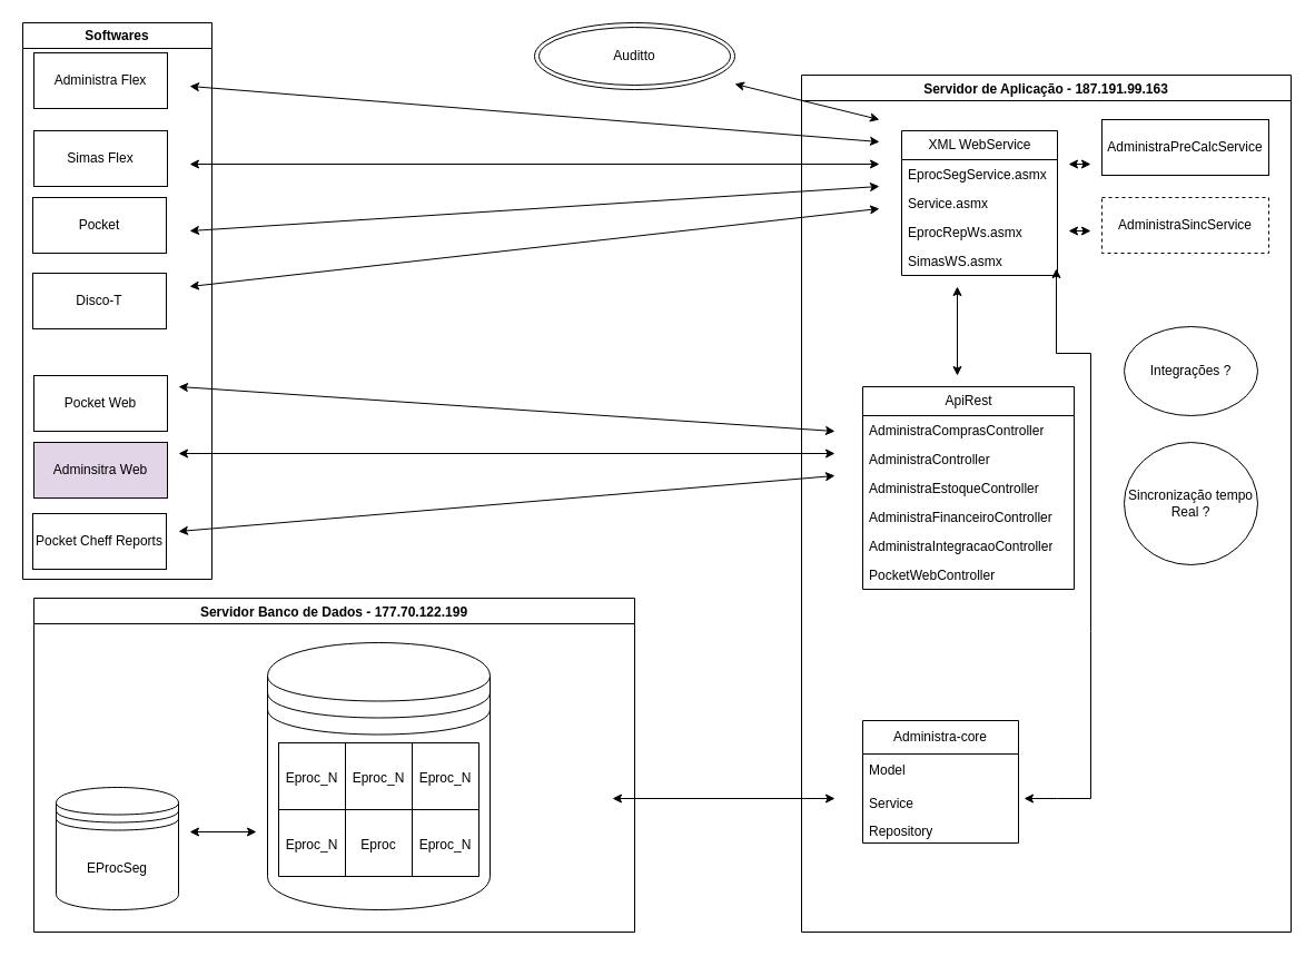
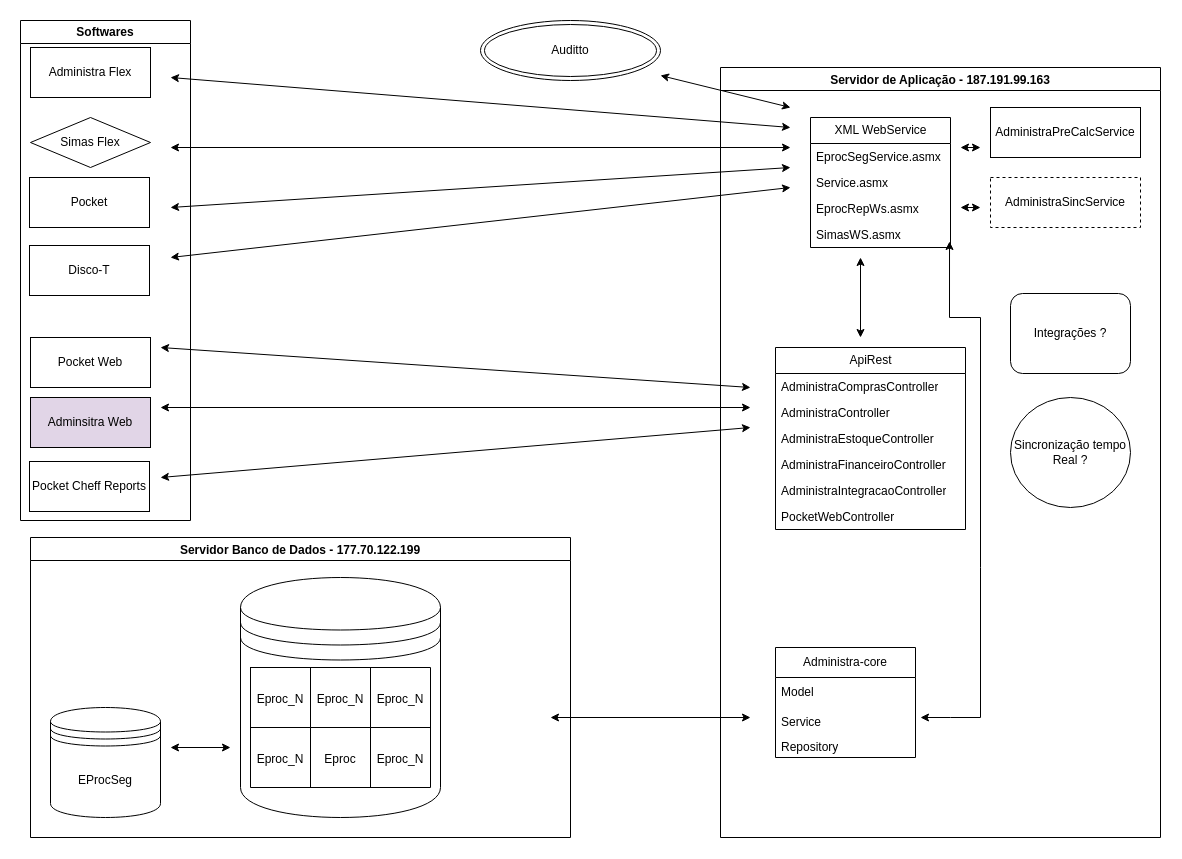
  <mxCell id="0" />
  <mxCell id="1" parent="0" />
  <mxCell id="2" value="Servidor de Aplicação - 187.191.99.163" style="swimlane;" parent="1" vertex="1"><mxGeometry x="720" y="67" width="440" height="770" as="geometry"><mxRectangle x="710" y="-810" width="260" height="30" as="alternateBounds" /></mxGeometry></mxCell>
  <mxCell id="3" value="Administra-core&lt;br&gt;" style="swimlane;fontStyle=0;childLayout=stackLayout;horizontal=1;startSize=30;horizontalStack=0;resizeParent=1;resizeParentMax=0;resizeLast=0;collapsible=1;marginBottom=0;whiteSpace=wrap;html=1;" parent="2" vertex="1"><mxGeometry x="55" y="580" width="140" height="110" as="geometry"><mxRectangle x="400" y="697" width="120" height="30" as="alternateBounds" /></mxGeometry></mxCell>
  <mxCell id="4" value="Model&lt;br&gt;" style="text;strokeColor=none;fillColor=none;align=left;verticalAlign=middle;spacingLeft=4;spacingRight=4;overflow=hidden;points=[[0,0.5],[1,0.5]];portConstraint=eastwest;rotatable=0;whiteSpace=wrap;html=1;" parent="3" vertex="1"><mxGeometry y="30" width="140" height="30" as="geometry" /></mxCell>
  <mxCell id="5" value="Service" style="text;strokeColor=none;fillColor=none;align=left;verticalAlign=middle;spacingLeft=4;spacingRight=4;overflow=hidden;points=[[0,0.5],[1,0.5]];portConstraint=eastwest;rotatable=0;whiteSpace=wrap;html=1;" parent="3" vertex="1"><mxGeometry y="60" width="140" height="30" as="geometry" /></mxCell>
  <mxCell id="6" value="Repository&lt;br&gt;" style="text;strokeColor=none;fillColor=none;align=left;verticalAlign=middle;spacingLeft=4;spacingRight=4;overflow=hidden;points=[[0,0.5],[1,0.5]];portConstraint=eastwest;rotatable=0;whiteSpace=wrap;html=1;" parent="3" vertex="1"><mxGeometry y="90" width="140" height="20" as="geometry" /></mxCell>
  <mxCell id="7" style="edgeStyle=elbowEdgeStyle;rounded=0;orthogonalLoop=1;jettySize=auto;html=1;startArrow=none;endArrow=none;exitX=0;exitY=0.75;exitDx=0;exitDy=0;" parent="2" edge="1"><mxGeometry relative="1" as="geometry"><mxPoint x="55" y="167.5" as="sourcePoint" /><mxPoint x="55" y="167.5" as="targetPoint" /></mxGeometry></mxCell>
  <mxCell id="8" value="ApiRest" style="swimlane;fontStyle=0;childLayout=stackLayout;horizontal=1;startSize=26;fillColor=none;horizontalStack=0;resizeParent=1;resizeParentMax=0;resizeLast=0;collapsible=1;marginBottom=0;html=1;" parent="2" vertex="1"><mxGeometry x="55" y="280" width="190" height="182" as="geometry"><mxRectangle x="55" y="280" width="80" height="30" as="alternateBounds" /></mxGeometry></mxCell>
  <mxCell id="9" value="AdministraComprasController" style="text;strokeColor=none;fillColor=none;align=left;verticalAlign=top;spacingLeft=4;spacingRight=4;overflow=hidden;rotatable=0;points=[[0,0.5],[1,0.5]];portConstraint=eastwest;whiteSpace=wrap;html=1;" parent="8" vertex="1"><mxGeometry y="26" width="190" height="26" as="geometry" /></mxCell>
  <mxCell id="10" value="AdministraController" style="text;strokeColor=none;fillColor=none;align=left;verticalAlign=top;spacingLeft=4;spacingRight=4;overflow=hidden;rotatable=0;points=[[0,0.5],[1,0.5]];portConstraint=eastwest;whiteSpace=wrap;html=1;" parent="8" vertex="1"><mxGeometry y="52" width="190" height="26" as="geometry" /></mxCell>
  <mxCell id="11" value="AdministraEstoqueController" style="text;strokeColor=none;fillColor=none;align=left;verticalAlign=top;spacingLeft=4;spacingRight=4;overflow=hidden;rotatable=0;points=[[0,0.5],[1,0.5]];portConstraint=eastwest;whiteSpace=wrap;html=1;" parent="8" vertex="1"><mxGeometry y="78" width="190" height="26" as="geometry" /></mxCell>
  <mxCell id="12" value="AdministraFinanceiroController" style="text;strokeColor=none;fillColor=none;align=left;verticalAlign=top;spacingLeft=4;spacingRight=4;overflow=hidden;rotatable=0;points=[[0,0.5],[1,0.5]];portConstraint=eastwest;whiteSpace=wrap;html=1;" parent="8" vertex="1"><mxGeometry y="104" width="190" height="26" as="geometry" /></mxCell>
  <mxCell id="13" value="AdministraIntegracaoController" style="text;strokeColor=none;fillColor=none;align=left;verticalAlign=top;spacingLeft=4;spacingRight=4;overflow=hidden;rotatable=0;points=[[0,0.5],[1,0.5]];portConstraint=eastwest;whiteSpace=wrap;html=1;" parent="8" vertex="1"><mxGeometry y="130" width="190" height="26" as="geometry" /></mxCell>
  <mxCell id="14" value="PocketWebController" style="text;strokeColor=none;fillColor=none;align=left;verticalAlign=top;spacingLeft=4;spacingRight=4;overflow=hidden;rotatable=0;points=[[0,0.5],[1,0.5]];portConstraint=eastwest;whiteSpace=wrap;html=1;" parent="8" vertex="1"><mxGeometry y="156" width="190" height="26" as="geometry" /></mxCell>
  <mxCell id="15" value="XML WebService" style="swimlane;fontStyle=0;childLayout=stackLayout;horizontal=1;startSize=26;fillColor=none;horizontalStack=0;resizeParent=1;resizeParentMax=0;resizeLast=0;collapsible=1;marginBottom=0;html=1;" parent="2" vertex="1"><mxGeometry x="90" y="50" width="140" height="130" as="geometry" /></mxCell>
  <mxCell id="16" value="EprocSegService.asmx&lt;br&gt;" style="text;strokeColor=none;fillColor=none;align=left;verticalAlign=top;spacingLeft=4;spacingRight=4;overflow=hidden;rotatable=0;points=[[0,0.5],[1,0.5]];portConstraint=eastwest;whiteSpace=wrap;html=1;" parent="15" vertex="1"><mxGeometry y="26" width="140" height="26" as="geometry" /></mxCell>
  <mxCell id="17" value="Service.asmx" style="text;strokeColor=none;fillColor=none;align=left;verticalAlign=top;spacingLeft=4;spacingRight=4;overflow=hidden;rotatable=0;points=[[0,0.5],[1,0.5]];portConstraint=eastwest;whiteSpace=wrap;html=1;" parent="15" vertex="1"><mxGeometry y="52" width="140" height="26" as="geometry" /></mxCell>
  <mxCell id="18" value="EprocRepWs.asmx" style="text;strokeColor=none;fillColor=none;align=left;verticalAlign=top;spacingLeft=4;spacingRight=4;overflow=hidden;rotatable=0;points=[[0,0.5],[1,0.5]];portConstraint=eastwest;whiteSpace=wrap;html=1;" parent="15" vertex="1"><mxGeometry y="78" width="140" height="26" as="geometry" /></mxCell>
  <mxCell id="19" value="SimasWS.asmx" style="text;strokeColor=none;fillColor=none;align=left;verticalAlign=top;spacingLeft=4;spacingRight=4;overflow=hidden;rotatable=0;points=[[0,0.5],[1,0.5]];portConstraint=eastwest;whiteSpace=wrap;html=1;" parent="15" vertex="1"><mxGeometry y="104" width="140" height="26" as="geometry" /></mxCell>
  <mxCell id="20" value="" style="endArrow=classic;startArrow=classic;html=1;rounded=0;" parent="2" edge="1"><mxGeometry width="50" height="50" relative="1" as="geometry"><mxPoint x="140" y="270" as="sourcePoint" /><mxPoint x="140" y="190" as="targetPoint" /></mxGeometry></mxCell>
  <mxCell id="21" value="AdministraPreCalcService" style="rounded=0;whiteSpace=wrap;html=1;" parent="2" vertex="1"><mxGeometry x="270" y="40" width="150" height="50" as="geometry" /></mxCell>
  <mxCell id="22" value="AdministraSincService" style="rounded=0;whiteSpace=wrap;html=1;dashed=1;" parent="2" vertex="1"><mxGeometry x="270" y="110" width="150" height="50" as="geometry" /></mxCell>
  <mxCell id="23" value="" style="endArrow=classic;startArrow=classic;html=1;rounded=0;" parent="2" edge="1"><mxGeometry width="50" height="50" relative="1" as="geometry"><mxPoint x="240" y="140" as="sourcePoint" /><mxPoint x="260" y="140" as="targetPoint" /><Array as="points" /></mxGeometry></mxCell>
  <mxCell id="24" value="" style="endArrow=classic;startArrow=classic;html=1;rounded=0;" parent="2" edge="1"><mxGeometry width="50" height="50" relative="1" as="geometry"><mxPoint x="240" y="80" as="sourcePoint" /><mxPoint x="260" y="80" as="targetPoint" /><Array as="points" /></mxGeometry></mxCell>
  <mxCell id="25" value="" style="endArrow=classic;startArrow=classic;html=1;rounded=0;entryX=0.993;entryY=0.769;entryDx=0;entryDy=0;entryPerimeter=0;" parent="2" target="19" edge="1"><mxGeometry width="50" height="50" relative="1" as="geometry"><mxPoint x="200" y="650" as="sourcePoint" /><mxPoint x="190" y="230" as="targetPoint" /><Array as="points"><mxPoint x="230" y="650" /><mxPoint x="260" y="650" /><mxPoint x="260" y="500" /><mxPoint x="260" y="250" /><mxPoint x="229" y="250" /></Array></mxGeometry></mxCell>
- <mxCell id="26" value="Integrações ?" style="ellipse;whiteSpace=wrap;html=1;" vertex="1" parent="2"><mxGeometry x="290" y="226" width="120" height="80" as="geometry" /></mxCell>
+ <mxCell id="26" value="Integrações ?" style="whiteSpace=wrap;html=1;rounded=1;" vertex="1" parent="2"><mxGeometry x="290" y="226" width="120" height="80" as="geometry" /></mxCell>
  <mxCell id="27" value="Sincronização tempo Real ?" style="ellipse;whiteSpace=wrap;html=1;" vertex="1" parent="2"><mxGeometry x="290" y="330" width="120" height="110" as="geometry" /></mxCell>
  <mxCell id="28" value="Servidor Banco de Dados - 177.70.122.199" style="swimlane;" parent="1" vertex="1"><mxGeometry x="30" y="537" width="540" height="300" as="geometry" /></mxCell>
  <mxCell id="29" value="EProcSeg" style="shape=datastore;whiteSpace=wrap;html=1;" parent="28" vertex="1"><mxGeometry x="20" y="170" width="110" height="110" as="geometry" /></mxCell>
  <mxCell id="30" value="" style="shape=datastore;whiteSpace=wrap;html=1;" parent="28" vertex="1"><mxGeometry x="210" y="40" width="200" height="240" as="geometry" /></mxCell>
  <mxCell id="31" value="" style="shape=table;startSize=0;container=1;collapsible=0;childLayout=tableLayout;fontSize=16;" parent="28" vertex="1"><mxGeometry x="220" y="130" width="180" height="120" as="geometry" /></mxCell>
  <mxCell id="32" value="" style="shape=tableRow;horizontal=0;startSize=0;swimlaneHead=0;swimlaneBody=0;strokeColor=inherit;top=0;left=0;bottom=0;right=0;collapsible=0;dropTarget=0;fillColor=none;points=[[0,0.5],[1,0.5]];portConstraint=eastwest;fontSize=16;" parent="31" vertex="1"><mxGeometry width="180" height="60" as="geometry" /></mxCell>
  <mxCell id="33" value="&lt;font style=&quot;font-size: 12px;&quot;&gt;Eproc_N&lt;/font&gt;" style="shape=partialRectangle;html=1;whiteSpace=wrap;connectable=0;strokeColor=inherit;overflow=hidden;fillColor=none;top=0;left=0;bottom=0;right=0;pointerEvents=1;fontSize=16;" parent="32" vertex="1"><mxGeometry width="60" height="60" as="geometry"><mxRectangle width="60" height="60" as="alternateBounds" /></mxGeometry></mxCell>
  <mxCell id="34" value="&lt;font style=&quot;font-size: 12px;&quot;&gt;Eproc_N&lt;/font&gt;" style="shape=partialRectangle;html=1;whiteSpace=wrap;connectable=0;strokeColor=inherit;overflow=hidden;fillColor=none;top=0;left=0;bottom=0;right=0;pointerEvents=1;fontSize=16;" parent="32" vertex="1"><mxGeometry x="60" width="60" height="60" as="geometry"><mxRectangle width="60" height="60" as="alternateBounds" /></mxGeometry></mxCell>
  <mxCell id="35" value="&lt;font style=&quot;font-size: 12px;&quot;&gt;Eproc_N&lt;/font&gt;" style="shape=partialRectangle;html=1;whiteSpace=wrap;connectable=0;strokeColor=inherit;overflow=hidden;fillColor=none;top=0;left=0;bottom=0;right=0;pointerEvents=1;fontSize=16;" parent="32" vertex="1"><mxGeometry x="120" width="60" height="60" as="geometry"><mxRectangle width="60" height="60" as="alternateBounds" /></mxGeometry></mxCell>
  <mxCell id="36" value="" style="shape=tableRow;horizontal=0;startSize=0;swimlaneHead=0;swimlaneBody=0;strokeColor=inherit;top=0;left=0;bottom=0;right=0;collapsible=0;dropTarget=0;fillColor=none;points=[[0,0.5],[1,0.5]];portConstraint=eastwest;fontSize=16;" parent="31" vertex="1"><mxGeometry y="60" width="180" height="60" as="geometry" /></mxCell>
  <mxCell id="37" value="&lt;font style=&quot;font-size: 12px;&quot;&gt;Eproc_N&lt;/font&gt;" style="shape=partialRectangle;html=1;whiteSpace=wrap;connectable=0;strokeColor=inherit;overflow=hidden;fillColor=none;top=0;left=0;bottom=0;right=0;pointerEvents=1;fontSize=16;" parent="36" vertex="1"><mxGeometry width="60" height="60" as="geometry"><mxRectangle width="60" height="60" as="alternateBounds" /></mxGeometry></mxCell>
  <mxCell id="38" value="&lt;font style=&quot;font-size: 12px;&quot;&gt;Eproc&lt;/font&gt;" style="shape=partialRectangle;html=1;whiteSpace=wrap;connectable=0;strokeColor=inherit;overflow=hidden;fillColor=none;top=0;left=0;bottom=0;right=0;pointerEvents=1;fontSize=16;" parent="36" vertex="1"><mxGeometry x="60" width="60" height="60" as="geometry"><mxRectangle width="60" height="60" as="alternateBounds" /></mxGeometry></mxCell>
  <mxCell id="39" value="&lt;font style=&quot;font-size: 12px;&quot;&gt;Eproc_N&lt;/font&gt;" style="shape=partialRectangle;html=1;whiteSpace=wrap;connectable=0;strokeColor=inherit;overflow=hidden;fillColor=none;top=0;left=0;bottom=0;right=0;pointerEvents=1;fontSize=16;" parent="36" vertex="1"><mxGeometry x="120" width="60" height="60" as="geometry"><mxRectangle width="60" height="60" as="alternateBounds" /></mxGeometry></mxCell>
  <mxCell id="40" value="" style="endArrow=classic;startArrow=classic;html=1;rounded=0;" parent="28" edge="1"><mxGeometry width="50" height="50" relative="1" as="geometry"><mxPoint x="140" y="210" as="sourcePoint" /><mxPoint x="200" y="210" as="targetPoint" /></mxGeometry></mxCell>
  <mxCell id="41" value="" style="endArrow=classic;startArrow=classic;html=1;rounded=0;" parent="1" edge="1"><mxGeometry width="50" height="50" relative="1" as="geometry"><mxPoint x="550" y="717" as="sourcePoint" /><mxPoint x="750" y="717" as="targetPoint" /></mxGeometry></mxCell>
  <mxCell id="42" value="" style="endArrow=classic;startArrow=classic;html=1;rounded=0;" parent="1" edge="1"><mxGeometry width="50" height="50" relative="1" as="geometry"><mxPoint x="170" y="257" as="sourcePoint" /><mxPoint x="790" y="187" as="targetPoint" /></mxGeometry></mxCell>
  <mxCell id="43" value="" style="endArrow=classic;startArrow=classic;html=1;rounded=0;" parent="1" edge="1"><mxGeometry width="50" height="50" relative="1" as="geometry"><mxPoint x="170" y="207" as="sourcePoint" /><mxPoint x="790" y="167" as="targetPoint" /></mxGeometry></mxCell>
  <mxCell id="44" value="" style="endArrow=classic;startArrow=classic;html=1;rounded=0;" parent="1" edge="1"><mxGeometry width="50" height="50" relative="1" as="geometry"><mxPoint x="170" y="147" as="sourcePoint" /><mxPoint x="790" y="147" as="targetPoint" /></mxGeometry></mxCell>
  <mxCell id="45" value="" style="endArrow=classic;startArrow=classic;html=1;rounded=0;" parent="1" edge="1"><mxGeometry width="50" height="50" relative="1" as="geometry"><mxPoint x="170" y="77" as="sourcePoint" /><mxPoint x="790" y="127" as="targetPoint" /></mxGeometry></mxCell>
  <mxCell id="46" value="" style="endArrow=classic;startArrow=classic;html=1;rounded=0;" parent="1" edge="1"><mxGeometry width="50" height="50" relative="1" as="geometry"><mxPoint x="160" y="347" as="sourcePoint" /><mxPoint x="750" y="387" as="targetPoint" /></mxGeometry></mxCell>
  <mxCell id="47" value="" style="endArrow=classic;startArrow=classic;html=1;rounded=0;" parent="1" edge="1"><mxGeometry width="50" height="50" relative="1" as="geometry"><mxPoint x="160" y="407" as="sourcePoint" /><mxPoint x="750" y="407" as="targetPoint" /></mxGeometry></mxCell>
  <mxCell id="48" value="" style="endArrow=classic;startArrow=classic;html=1;rounded=0;" parent="1" edge="1"><mxGeometry width="50" height="50" relative="1" as="geometry"><mxPoint x="160" y="477" as="sourcePoint" /><mxPoint x="750" y="427" as="targetPoint" /></mxGeometry></mxCell>
  <mxCell id="49" value="Auditto" style="ellipse;shape=doubleEllipse;whiteSpace=wrap;html=1;" parent="1" vertex="1"><mxGeometry x="480" y="20" width="180" height="60" as="geometry" /></mxCell>
  <mxCell id="50" value="" style="endArrow=classic;startArrow=classic;html=1;rounded=0;" parent="1" edge="1"><mxGeometry width="50" height="50" relative="1" as="geometry"><mxPoint x="660" y="75" as="sourcePoint" /><mxPoint x="790" y="107" as="targetPoint" /></mxGeometry></mxCell>
  <mxCell id="51" value="Softwares" style="swimlane;whiteSpace=wrap;html=1;" parent="1" vertex="1"><mxGeometry x="20" y="20" width="170" height="500" as="geometry" /></mxCell>
  <mxCell id="52" value="Pocket Cheff Reports" style="rounded=0;whiteSpace=wrap;html=1;" parent="51" vertex="1"><mxGeometry x="9" y="441" width="120" height="50" as="geometry" /></mxCell>
  <mxCell id="53" value="Adminsitra Web" style="rounded=0;whiteSpace=wrap;html=1;fillColor=#e1d5e7;" parent="51" vertex="1"><mxGeometry x="10" y="377" width="120" height="50" as="geometry" /></mxCell>
  <mxCell id="54" value="Pocket Web" style="rounded=0;whiteSpace=wrap;html=1;" parent="51" vertex="1"><mxGeometry x="10" y="317" width="120" height="50" as="geometry" /></mxCell>
  <mxCell id="55" value="Disco-T" style="rounded=0;whiteSpace=wrap;html=1;" parent="51" vertex="1"><mxGeometry x="9" y="225" width="120" height="50" as="geometry" /></mxCell>
  <mxCell id="56" value="Pocket" style="rounded=0;whiteSpace=wrap;html=1;" parent="51" vertex="1"><mxGeometry x="9" y="157" width="120" height="50" as="geometry" /></mxCell>
- <mxCell id="57" value="Simas Flex" style="rounded=0;whiteSpace=wrap;html=1;" parent="51" vertex="1"><mxGeometry x="10" y="97" width="120" height="50" as="geometry" /></mxCell>
+ <mxCell id="57" value="Simas Flex" style="rhombus;whiteSpace=wrap;html=1;" parent="51" vertex="1"><mxGeometry x="10" y="97" width="120" height="50" as="geometry" /></mxCell>
  <mxCell id="58" value="Administra Flex" style="rounded=0;whiteSpace=wrap;html=1;" parent="51" vertex="1"><mxGeometry x="10" y="27" width="120" height="50" as="geometry" /></mxCell>
